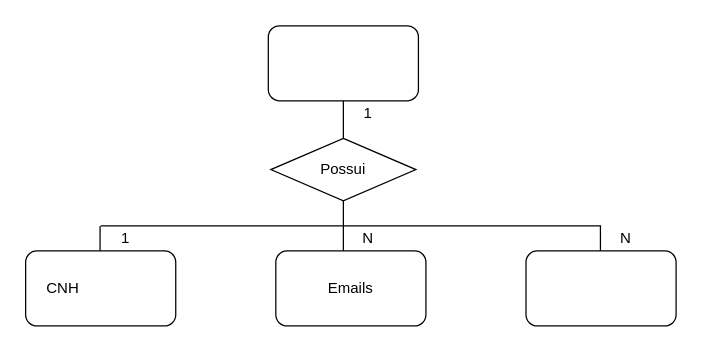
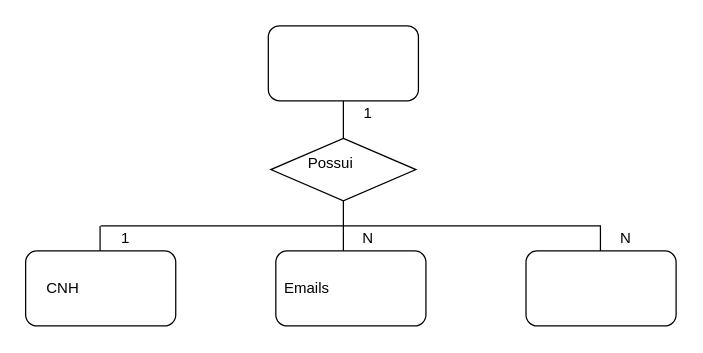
  <mxCell id="0" />
  <mxCell id="1" parent="0" />
  <mxCell id="2" value="" style="rounded=1;whiteSpace=wrap;html=1;" vertex="1" parent="1"><mxGeometry x="214" y="20" width="120" height="60" as="geometry" /></mxCell>
  <mxCell id="3" value="" style="rounded=1;whiteSpace=wrap;html=1;" vertex="1" parent="1"><mxGeometry x="20" y="200" width="120" height="60" as="geometry" /></mxCell>
  <mxCell id="4" value="" style="rounded=1;whiteSpace=wrap;html=1;" vertex="1" parent="1"><mxGeometry x="220" y="200" width="120" height="60" as="geometry" /></mxCell>
  <mxCell id="5" value="" style="rounded=1;whiteSpace=wrap;html=1;" vertex="1" parent="1"><mxGeometry x="420" y="200" width="120" height="60" as="geometry" /></mxCell>
  <mxCell id="6" value="" style="rhombus;whiteSpace=wrap;html=1;" vertex="1" parent="1"><mxGeometry x="216" y="110" width="116" height="50" as="geometry" /></mxCell>
- <mxCell id="7" value="Possui" style="text;html=1;strokeColor=none;fillColor=none;align=center;verticalAlign=middle;whiteSpace=wrap;rounded=0;" vertex="1" parent="1"><mxGeometry x="254" y="125" width="40" height="20" as="geometry" /></mxCell>
+ <mxCell id="7" value="Possui" style="text;html=1;strokeColor=none;fillColor=none;align=center;verticalAlign=middle;whiteSpace=wrap;rounded=0;" vertex="1" parent="1"><mxGeometry x="244" y="120" width="40" height="20" as="geometry" /></mxCell>
  <mxCell id="8" value="CNH" style="text;html=1;strokeColor=none;fillColor=none;align=center;verticalAlign=middle;whiteSpace=wrap;rounded=0;" vertex="1" parent="1"><mxGeometry x="30" y="220" width="40" height="20" as="geometry" /></mxCell>
- <mxCell id="9" value="Emails" style="text;html=1;strokeColor=none;fillColor=none;align=center;verticalAlign=middle;whiteSpace=wrap;rounded=0;" vertex="1" parent="1"><mxGeometry x="260" y="220" width="40" height="20" as="geometry" /></mxCell>
+ <mxCell id="9" value="Emails" style="text;html=1;strokeColor=none;fillColor=none;align=center;verticalAlign=middle;whiteSpace=wrap;rounded=0;" vertex="1" parent="1"><mxGeometry x="225" y="220" width="40" height="20" as="geometry" /></mxCell>
  <mxCell id="10" value="" style="endArrow=none;html=1;" edge="1" parent="1"><mxGeometry width="50" height="50" relative="1" as="geometry"><mxPoint x="274" y="80" as="sourcePoint" /><mxPoint x="274" y="110" as="targetPoint" /></mxGeometry></mxCell>
  <mxCell id="11" value="" style="endArrow=none;html=1;entryX=0.5;entryY=1;entryDx=0;entryDy=0;" edge="1" parent="1" target="6"><mxGeometry width="50" height="50" relative="1" as="geometry"><mxPoint x="274" y="180" as="sourcePoint" /><mxPoint x="300" y="160" as="targetPoint" /></mxGeometry></mxCell>
  <mxCell id="12" value="" style="endArrow=none;html=1;" edge="1" parent="1"><mxGeometry width="50" height="50" relative="1" as="geometry"><mxPoint x="80" y="180" as="sourcePoint" /><mxPoint x="480" y="180" as="targetPoint" /></mxGeometry></mxCell>
  <mxCell id="13" value="" style="endArrow=none;html=1;" edge="1" parent="1"><mxGeometry width="50" height="50" relative="1" as="geometry"><mxPoint x="479.5" y="200" as="sourcePoint" /><mxPoint x="479.5" y="180" as="targetPoint" /><Array as="points" /></mxGeometry></mxCell>
  <mxCell id="14" value="" style="endArrow=none;html=1;" edge="1" parent="1"><mxGeometry width="50" height="50" relative="1" as="geometry"><mxPoint x="79.5" y="200" as="sourcePoint" /><mxPoint x="79.5" y="180" as="targetPoint" /><Array as="points" /></mxGeometry></mxCell>
  <mxCell id="15" value="" style="endArrow=none;html=1;" edge="1" parent="1"><mxGeometry width="50" height="50" relative="1" as="geometry"><mxPoint x="274" y="200" as="sourcePoint" /><mxPoint x="274" y="180" as="targetPoint" /><Array as="points" /></mxGeometry></mxCell>
  <mxCell id="16" value="1" style="text;html=1;strokeColor=none;fillColor=none;align=center;verticalAlign=middle;whiteSpace=wrap;rounded=0;" vertex="1" parent="1"><mxGeometry x="274" y="80" width="40" height="20" as="geometry" /></mxCell>
  <mxCell id="17" value="N" style="text;html=1;strokeColor=none;fillColor=none;align=center;verticalAlign=middle;whiteSpace=wrap;rounded=0;" vertex="1" parent="1"><mxGeometry x="480" y="180" width="40" height="20" as="geometry" /></mxCell>
  <mxCell id="18" value="N" style="text;html=1;strokeColor=none;fillColor=none;align=center;verticalAlign=middle;whiteSpace=wrap;rounded=0;" vertex="1" parent="1"><mxGeometry x="274" y="180" width="40" height="20" as="geometry" /></mxCell>
  <mxCell id="19" value="&lt;div&gt;1&lt;/div&gt;" style="text;html=1;strokeColor=none;fillColor=none;align=center;verticalAlign=middle;whiteSpace=wrap;rounded=0;" vertex="1" parent="1"><mxGeometry x="80" y="180" width="40" height="20" as="geometry" /></mxCell>
